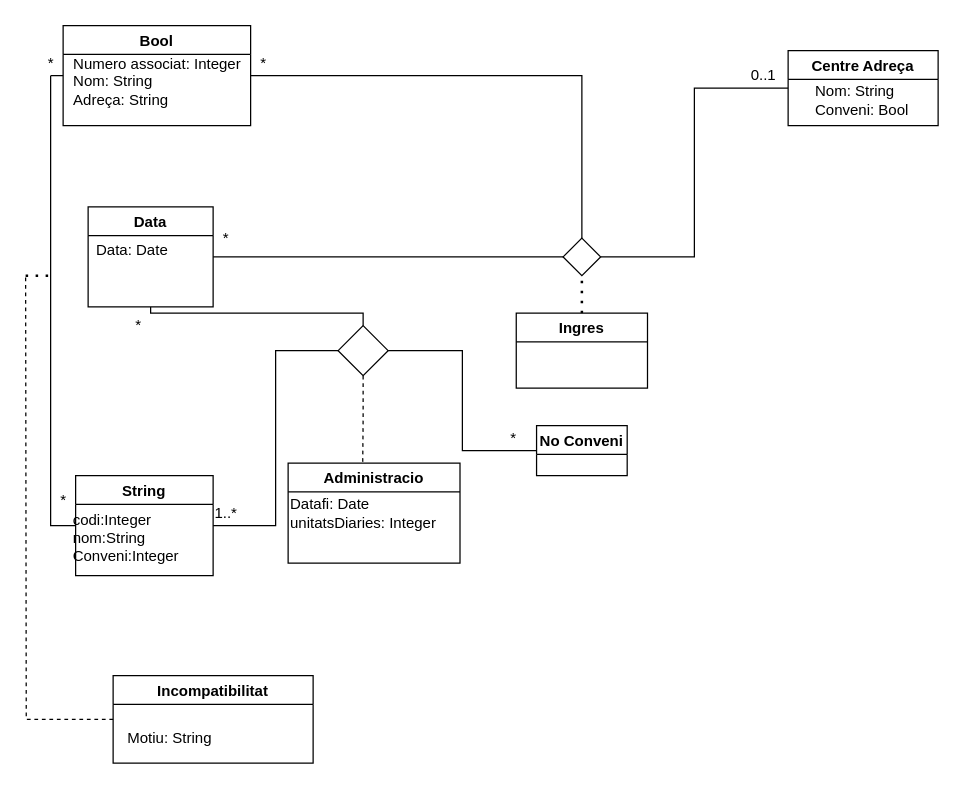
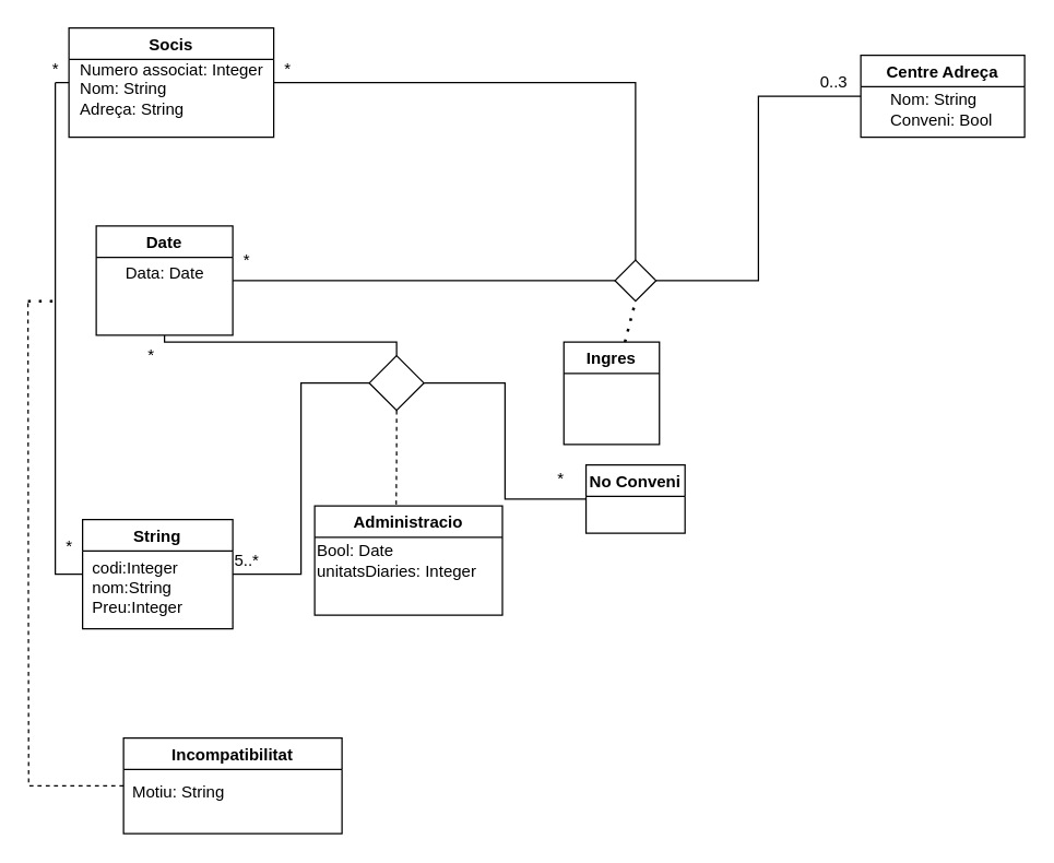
  <mxCell id="0" />
  <mxCell id="1" parent="0" />
  <mxCell id="2" value="Centre Adreça" style="swimlane;" vertex="1" parent="1"><mxGeometry x="630" y="40" width="120" height="60" as="geometry" /></mxCell>
  <mxCell id="3" value="Nom: String&lt;br&gt;Conveni: Bool" style="text;html=1;align=left;verticalAlign=middle;resizable=0;points=[];autosize=1;strokeColor=none;fillColor=none;" vertex="1" parent="2"><mxGeometry x="20" y="25" width="90" height="30" as="geometry" /></mxCell>
  <mxCell id="4" style="edgeStyle=orthogonalEdgeStyle;rounded=0;orthogonalLoop=1;jettySize=auto;html=1;exitX=0;exitY=0.5;exitDx=0;exitDy=0;startArrow=none;startFill=0;endArrow=none;endFill=0;" edge="1" parent="1" source="5"><mxGeometry relative="1" as="geometry"><mxPoint x="40" y="60.345" as="targetPoint" /></mxGeometry></mxCell>
- <mxCell id="5" value="Bool" style="swimlane;" vertex="1" parent="1"><mxGeometry x="50" y="20" width="150" height="80" as="geometry" /></mxCell>
+ <mxCell id="5" value="Socis" style="swimlane;" vertex="1" parent="1"><mxGeometry x="50" y="20" width="150" height="80" as="geometry" /></mxCell>
  <mxCell id="6" value="&lt;div style=&quot;text-align: left&quot;&gt;&lt;span&gt;Numero associat: Integer&lt;/span&gt;&lt;/div&gt;&lt;div style=&quot;text-align: left&quot;&gt;&lt;span&gt;Nom: String&lt;/span&gt;&lt;/div&gt;&lt;div style=&quot;text-align: left&quot;&gt;&lt;span&gt;Adreça: String&lt;/span&gt;&lt;/div&gt;" style="text;html=1;align=center;verticalAlign=middle;resizable=0;points=[];autosize=1;strokeColor=none;fillColor=none;" vertex="1" parent="5"><mxGeometry y="20" width="150" height="50" as="geometry" /></mxCell>
  <mxCell id="7" style="edgeStyle=orthogonalEdgeStyle;rounded=0;orthogonalLoop=1;jettySize=auto;html=1;exitX=1;exitY=0.5;exitDx=0;exitDy=0;entryX=0;entryY=0.5;entryDx=0;entryDy=0;endArrow=none;endFill=0;" edge="1" parent="1" source="9" target="13"><mxGeometry relative="1" as="geometry" /></mxCell>
  <mxCell id="8" style="edgeStyle=orthogonalEdgeStyle;rounded=0;orthogonalLoop=1;jettySize=auto;html=1;exitX=0.5;exitY=1;exitDx=0;exitDy=0;entryX=0.5;entryY=0;entryDx=0;entryDy=0;startArrow=none;startFill=0;endArrow=none;endFill=0;" edge="1" parent="1" source="9" target="23"><mxGeometry relative="1" as="geometry"><Array as="points"><mxPoint x="120" y="250" /><mxPoint x="290" y="250" /></Array></mxGeometry></mxCell>
- <mxCell id="9" value="Data" style="swimlane;" vertex="1" parent="1"><mxGeometry x="70" y="165" width="100" height="80" as="geometry" /></mxCell>
- <mxCell id="10" value="Data: Date" style="text;html=1;align=center;verticalAlign=middle;resizable=0;points=[];autosize=1;strokeColor=none;fillColor=none;" vertex="1" parent="9"><mxGeometry y="25" width="70" height="20" as="geometry" /></mxCell>
+ <mxCell id="9" value="Date" style="swimlane;" vertex="1" parent="1"><mxGeometry x="70" y="165" width="100" height="80" as="geometry" /></mxCell>
+ <mxCell id="10" value="Data: Date" style="text;html=1;align=center;verticalAlign=middle;resizable=0;points=[];autosize=1;strokeColor=none;fillColor=none;" vertex="1" parent="9"><mxGeometry x="15" y="25" width="70" height="20" as="geometry" /></mxCell>
  <mxCell id="11" style="edgeStyle=orthogonalEdgeStyle;rounded=0;orthogonalLoop=1;jettySize=auto;html=1;exitX=0.5;exitY=0;exitDx=0;exitDy=0;entryX=1;entryY=0.5;entryDx=0;entryDy=0;endArrow=none;endFill=0;" edge="1" parent="1" source="13" target="5"><mxGeometry relative="1" as="geometry" /></mxCell>
  <mxCell id="12" style="edgeStyle=orthogonalEdgeStyle;rounded=0;orthogonalLoop=1;jettySize=auto;html=1;exitX=1;exitY=0.5;exitDx=0;exitDy=0;entryX=0;entryY=0.5;entryDx=0;entryDy=0;endArrow=none;endFill=0;" edge="1" parent="1" source="13" target="2"><mxGeometry relative="1" as="geometry" /></mxCell>
  <mxCell id="13" value="" style="rhombus;whiteSpace=wrap;html=1;" vertex="1" parent="1"><mxGeometry x="450" y="190" width="30" height="30" as="geometry" /></mxCell>
  <mxCell id="14" value="" style="endArrow=none;dashed=1;html=1;dashPattern=1 3;strokeWidth=2;rounded=0;entryX=0.5;entryY=1;entryDx=0;entryDy=0;" edge="1" parent="1" source="16" target="13"><mxGeometry width="50" height="50" relative="1" as="geometry"><mxPoint x="315" y="270" as="sourcePoint" /><mxPoint x="310" y="230" as="targetPoint" /></mxGeometry></mxCell>
  <mxCell id="15" style="edgeStyle=orthogonalEdgeStyle;rounded=0;orthogonalLoop=1;jettySize=auto;html=1;exitX=0;exitY=0.5;exitDx=0;exitDy=0;entryX=1;entryY=0.5;entryDx=0;entryDy=0;startArrow=none;startFill=0;endArrow=none;endFill=0;" edge="1" parent="1" source="21" target="23"><mxGeometry relative="1" as="geometry" /></mxCell>
- <mxCell id="16" value="Ingres" style="swimlane;" vertex="1" parent="1"><mxGeometry x="412.5" y="250" width="105" height="60" as="geometry" /></mxCell>
+ <mxCell id="16" value="Ingres" style="swimlane;" vertex="1" parent="1"><mxGeometry x="412.5" y="250" width="70" height="75" as="geometry" /></mxCell>
  <mxCell id="17" style="edgeStyle=orthogonalEdgeStyle;rounded=0;orthogonalLoop=1;jettySize=auto;html=1;exitX=1;exitY=0.5;exitDx=0;exitDy=0;entryX=0;entryY=0.5;entryDx=0;entryDy=0;startArrow=none;startFill=0;endArrow=none;endFill=0;" edge="1" parent="1" source="19" target="23"><mxGeometry relative="1" as="geometry" /></mxCell>
  <mxCell id="18" style="edgeStyle=orthogonalEdgeStyle;rounded=0;orthogonalLoop=1;jettySize=auto;html=1;exitX=0;exitY=0.5;exitDx=0;exitDy=0;startArrow=none;startFill=0;endArrow=none;endFill=0;" edge="1" parent="1" source="19"><mxGeometry relative="1" as="geometry"><mxPoint x="40" y="60" as="targetPoint" /></mxGeometry></mxCell>
  <mxCell id="19" value="String" style="swimlane;" vertex="1" parent="1"><mxGeometry x="60" y="380" width="110" height="80" as="geometry" /></mxCell>
- <mxCell id="20" value="&lt;div style=&quot;text-align: left&quot;&gt;&lt;span&gt;codi:Integer&lt;/span&gt;&lt;/div&gt;&lt;div style=&quot;text-align: left&quot;&gt;&lt;span&gt;nom:String&lt;/span&gt;&lt;/div&gt;&lt;div style=&quot;text-align: left&quot;&gt;&lt;span&gt;Conveni:Integer&lt;/span&gt;&lt;/div&gt;" style="text;html=1;align=center;verticalAlign=middle;resizable=0;points=[];autosize=1;strokeColor=none;fillColor=none;" vertex="1" parent="19"><mxGeometry y="25" width="80" height="50" as="geometry" /></mxCell>
- <mxCell id="21" value="No Conveni" style="swimlane;" vertex="1" parent="1"><mxGeometry x="428.75" y="340" width="72.5" height="40" as="geometry" /></mxCell>
+ <mxCell id="20" value="&lt;div style=&quot;text-align: left&quot;&gt;&lt;span&gt;codi:Integer&lt;/span&gt;&lt;/div&gt;&lt;div style=&quot;text-align: left&quot;&gt;&lt;span&gt;nom:String&lt;/span&gt;&lt;/div&gt;&lt;div style=&quot;text-align: left&quot;&gt;&lt;span&gt;Preu:Integer&lt;/span&gt;&lt;/div&gt;" style="text;html=1;align=center;verticalAlign=middle;resizable=0;points=[];autosize=1;strokeColor=none;fillColor=none;" vertex="1" parent="19"><mxGeometry y="25" width="80" height="50" as="geometry" /></mxCell>
+ <mxCell id="21" value="No Conveni" style="swimlane;" vertex="1" parent="1"><mxGeometry x="428.75" y="340" width="72.5" height="50" as="geometry" /></mxCell>
  <mxCell id="22" style="edgeStyle=orthogonalEdgeStyle;rounded=0;orthogonalLoop=1;jettySize=auto;html=1;exitX=0.5;exitY=1;exitDx=0;exitDy=0;startArrow=none;startFill=0;endArrow=none;endFill=0;dashed=1;entryX=0.434;entryY=0.009;entryDx=0;entryDy=0;entryPerimeter=0;" edge="1" parent="1" source="23" target="24"><mxGeometry relative="1" as="geometry"><mxPoint x="289.69" y="340" as="targetPoint" /></mxGeometry></mxCell>
  <mxCell id="23" value="" style="rhombus;whiteSpace=wrap;html=1;" vertex="1" parent="1"><mxGeometry x="270" y="260" width="40" height="40" as="geometry" /></mxCell>
  <mxCell id="24" value="Administracio" style="swimlane;" vertex="1" parent="1"><mxGeometry x="230" y="370" width="137.5" height="80" as="geometry" /></mxCell>
- <mxCell id="25" value="Datafi: Date&lt;br&gt;unitatsDiaries: Integer" style="text;html=1;align=left;verticalAlign=middle;resizable=0;points=[];autosize=1;strokeColor=none;fillColor=none;" vertex="1" parent="24"><mxGeometry y="25" width="130" height="30" as="geometry" /></mxCell>
+ <mxCell id="25" value="Bool: Date&lt;br&gt;unitatsDiaries: Integer" style="text;html=1;align=left;verticalAlign=middle;resizable=0;points=[];autosize=1;strokeColor=none;fillColor=none;" vertex="1" parent="24"><mxGeometry y="25" width="130" height="30" as="geometry" /></mxCell>
  <mxCell id="26" style="edgeStyle=orthogonalEdgeStyle;rounded=0;orthogonalLoop=1;jettySize=auto;html=1;exitX=0;exitY=0.5;exitDx=0;exitDy=0;startArrow=none;startFill=0;endArrow=none;endFill=0;dashed=1;" edge="1" parent="1" source="27"><mxGeometry relative="1" as="geometry"><mxPoint x="20" y="220" as="targetPoint" /></mxGeometry></mxCell>
  <mxCell id="27" value="Incompatibilitat" style="swimlane;" vertex="1" parent="1"><mxGeometry x="90" y="540" width="160" height="70" as="geometry" /></mxCell>
- <mxCell id="28" value="Motiu: String" style="text;html=1;align=center;verticalAlign=middle;resizable=0;points=[];autosize=1;strokeColor=none;fillColor=none;" vertex="1" parent="1"><mxGeometry x="95" y="580" width="80" height="20" as="geometry" /></mxCell>
+ <mxCell id="28" value="Motiu: String" style="text;html=1;align=center;verticalAlign=middle;resizable=0;points=[];autosize=1;strokeColor=none;fillColor=none;" vertex="1" parent="1"><mxGeometry x="90" y="570" width="80" height="20" as="geometry" /></mxCell>
  <mxCell id="29" value="" style="endArrow=none;dashed=1;html=1;dashPattern=1 3;strokeWidth=2;rounded=0;" edge="1" parent="1"><mxGeometry width="50" height="50" relative="1" as="geometry"><mxPoint x="20" y="220" as="sourcePoint" /><mxPoint x="40" y="220" as="targetPoint" /></mxGeometry></mxCell>
  <mxCell id="30" value="*" style="text;html=1;align=center;verticalAlign=middle;resizable=0;points=[];autosize=1;strokeColor=none;fillColor=none;" vertex="1" parent="1"><mxGeometry x="200" y="40" width="20" height="20" as="geometry" /></mxCell>
- <mxCell id="31" value="0..1" style="text;html=1;align=center;verticalAlign=middle;resizable=0;points=[];autosize=1;strokeColor=none;fillColor=none;" vertex="1" parent="1"><mxGeometry x="590" y="50" width="40" height="20" as="geometry" /></mxCell>
+ <mxCell id="31" value="0..3" style="text;html=1;align=center;verticalAlign=middle;resizable=0;points=[];autosize=1;strokeColor=none;fillColor=none;" vertex="1" parent="1"><mxGeometry x="590" y="50" width="40" height="20" as="geometry" /></mxCell>
  <mxCell id="32" value="*" style="text;html=1;align=center;verticalAlign=middle;resizable=0;points=[];autosize=1;strokeColor=none;fillColor=none;" vertex="1" parent="1"><mxGeometry x="170" y="180" width="20" height="20" as="geometry" /></mxCell>
- <mxCell id="33" value="1..*" style="text;html=1;align=center;verticalAlign=middle;resizable=0;points=[];autosize=1;strokeColor=none;fillColor=none;" vertex="1" parent="1"><mxGeometry x="165" y="400" width="30" height="20" as="geometry" /></mxCell>
+ <mxCell id="33" value="5..*" style="text;html=1;align=center;verticalAlign=middle;resizable=0;points=[];autosize=1;strokeColor=none;fillColor=none;" vertex="1" parent="1"><mxGeometry x="165" y="400" width="30" height="20" as="geometry" /></mxCell>
  <mxCell id="34" value="*" style="text;html=1;align=center;verticalAlign=middle;resizable=0;points=[];autosize=1;strokeColor=none;fillColor=none;" vertex="1" parent="1"><mxGeometry x="40" y="390" width="20" height="20" as="geometry" /></mxCell>
  <mxCell id="35" value="*" style="text;html=1;align=center;verticalAlign=middle;resizable=0;points=[];autosize=1;strokeColor=none;fillColor=none;" vertex="1" parent="1"><mxGeometry x="30" y="40" width="20" height="20" as="geometry" /></mxCell>
  <mxCell id="36" value="*" style="text;html=1;align=center;verticalAlign=middle;resizable=0;points=[];autosize=1;strokeColor=none;fillColor=none;" vertex="1" parent="1"><mxGeometry x="100" y="250" width="20" height="20" as="geometry" /></mxCell>
  <mxCell id="37" value="*" style="text;html=1;align=center;verticalAlign=middle;resizable=0;points=[];autosize=1;strokeColor=none;fillColor=none;" vertex="1" parent="1"><mxGeometry x="400" y="340" width="20" height="20" as="geometry" /></mxCell>
